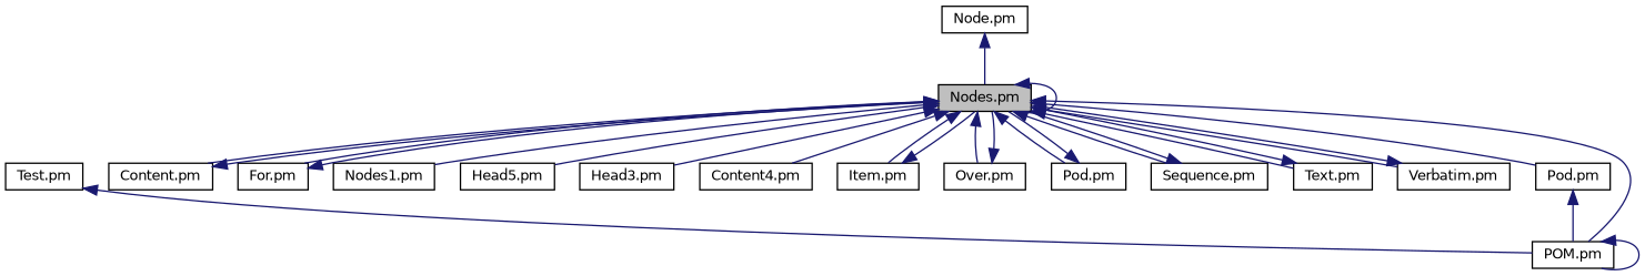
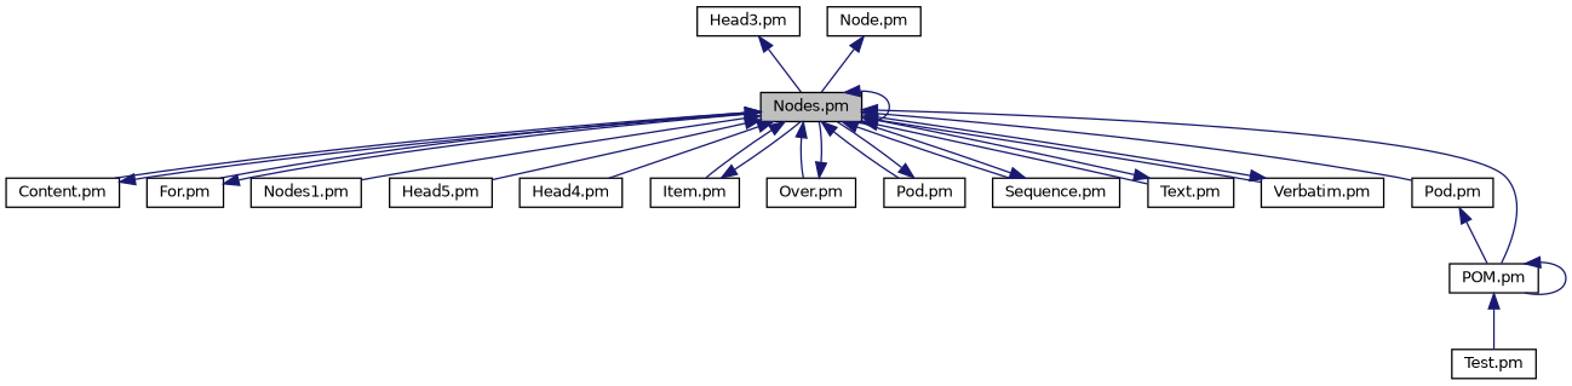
  digraph {
    node [color=black fillcolor=white fontname=Helvetica fontsize=10 shape=record style=filled]
    edge [color=midnightblue dir=back fontname=Helvetica fontsize=10 labelfontname=Helvetica labelfontsize=10 style=solid]
    n1 [fillcolor=grey75 fontcolor=black height=0.2 label="Nodes.pm" width=0.4]
    n2 [height=0.2 label="Content.pm" width=0.4]
    n3 [height=0.2 label="For.pm" width=0.4]
    n4 [height=0.2 label="Nodes1.pm" width=0.4]
    n5 [height=0.2 label="Head5.pm" width=0.4]
    n6 [height=0.2 label="Head3.pm" width=0.4]
-   n7 [height=0.2 label="Content4.pm" width=0.4]
+   n7 [height=0.2 label="Head4.pm" width=0.4]
    n8 [height=0.2 label="Item.pm" width=0.4]
    n9 [height=0.2 label="Over.pm" width=0.4]
    n10 [height=0.2 label="Pod.pm" width=0.4]
    n11 [height=0.2 label="Sequence.pm" width=0.4]
    n12 [height=0.2 label="Text.pm" width=0.4]
    n13 [height=0.2 label="Verbatim.pm" width=0.4]
    n14 [height=0.2 label="Pod.pm" width=0.4]
    n15 [height=0.2 label="POM.pm" width=0.4]
    n16 [height=0.2 label="Node.pm" width=0.4]
    n17 [height=0.2 label="Test.pm" width=0.4]
    n1 -> n1
    n1 -> n2
    n1 -> n3
    n1 -> n4
    n1 -> n5
-   n1 -> n6
+   n6 -> n1
    n1 -> n7
    n1 -> n8
    n1 -> n9
    n1 -> n10
    n1 -> n11
    n1 -> n12
    n1 -> n13
    n1 -> n14
    n1 -> n15
    n2 -> n1
    n3 -> n1
    n8 -> n1
    n9 -> n1
    n10 -> n1
    n11 -> n1
    n12 -> n1
    n13 -> n1
    n14 -> n15
    n15 -> n15
-   n17 -> n15
+   n15 -> n17
    n16 -> n1
  }
